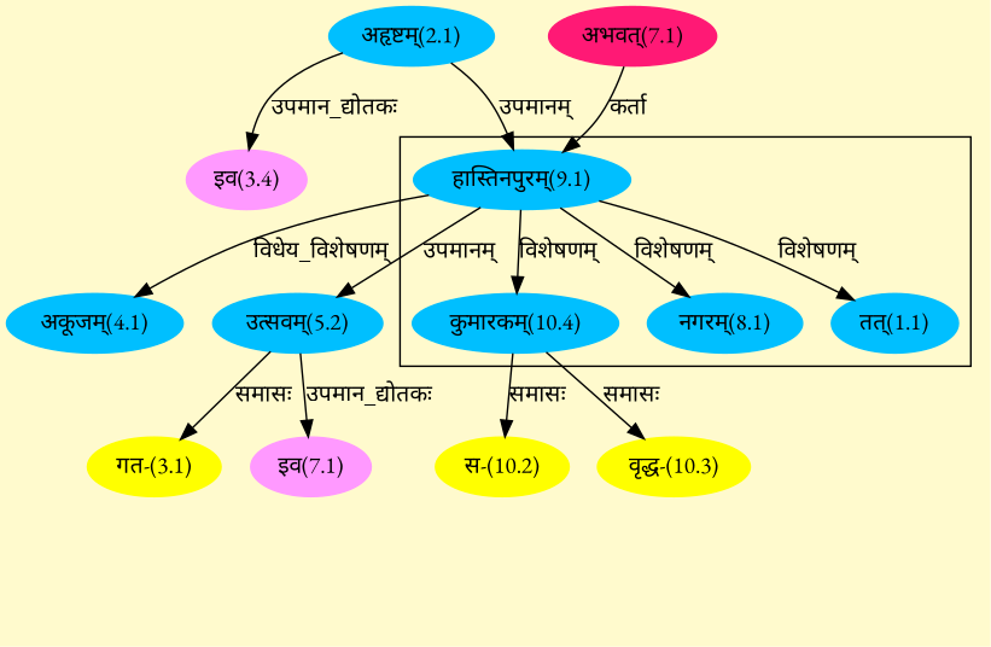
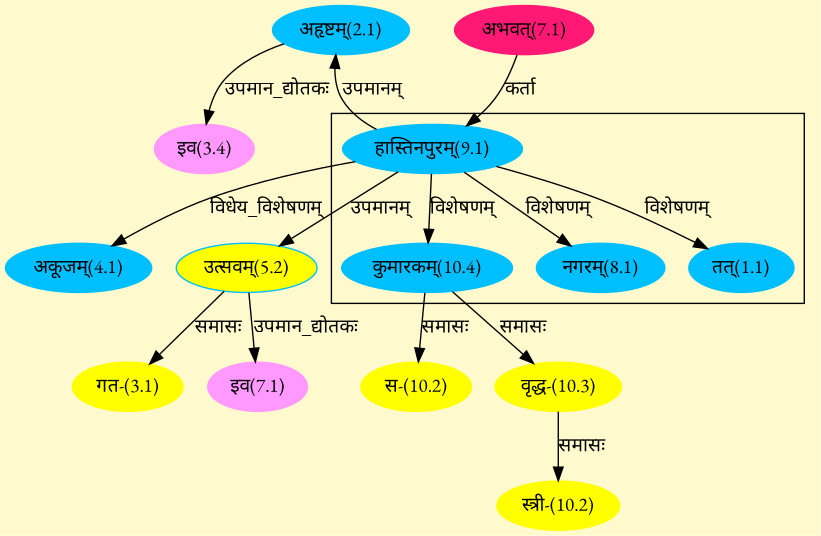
  digraph {
    bgcolor=lemonchiffon1
    compound=true
    fontname="EB Garamond"
    rankdir=BT
    node [color="#00BFFF" fontname="EB Garamond" style=filled]
    edge [dir=back fontname="EB Garamond"]
    n1 [label="तत्(1.1)"]
    n2 [label="हास्तिनपुरम्(9.1)"]
    n3 [label="नगरम्(8.1)"]
    n4 [label="कुमारकम्(10.4)"]
    n5 [color="#FF1975" label="अभवत्(7.1)"]
    n6 [label="अहृष्टम्(2.1)"]
    n7 [color="#FF99FF" label="इव(3.4)"]
    n8 [label="अकूजम्(4.1)"]
    n9 [color="#FFFF00" label="गत-(3.1)"]
-   n10 [label="उत्सवम्(5.2)"]
+   n10 [label="उत्सवम्(5.2)" fillcolor="#FFFF00"]
    n11 [color="#FF99FF" label="इव(7.1)"]
    n12 [color="#FFFF00" label="स-(10.2)"]
+   n13 [color="#FFFF00" label="स्त्री-(10.2)"]
    n14 [color="#FFFF00" label="वृद्ध-(10.3)"]
    subgraph cluster_1 {
      n1
      n2
      n3
      n4
    }
    n1 -> n2 [label="विशेषणम्"]
    n2 -> n5 [label="कर्ता"]
    n3 -> n2 [label="विशेषणम्"]
    n4 -> n2 [label="विशेषणम्"]
-   n2 -> n6 [label="उपमानम्"]
+   n6 -> n2 [label="उपमानम्"]
    n7 -> n6 [label="उपमान_द्योतकः"]
    n8 -> n2 [label="विधेय_विशेषणम्"]
    n9 -> n10 [label="समासः"]
    n10 -> n2 [label="उपमानम्"]
    n11 -> n10 [label="उपमान_द्योतकः"]
    n12 -> n4 [label="समासः"]
+   n13 -> n14 [label="समासः"]
    n14 -> n4 [label="समासः"]
  }
